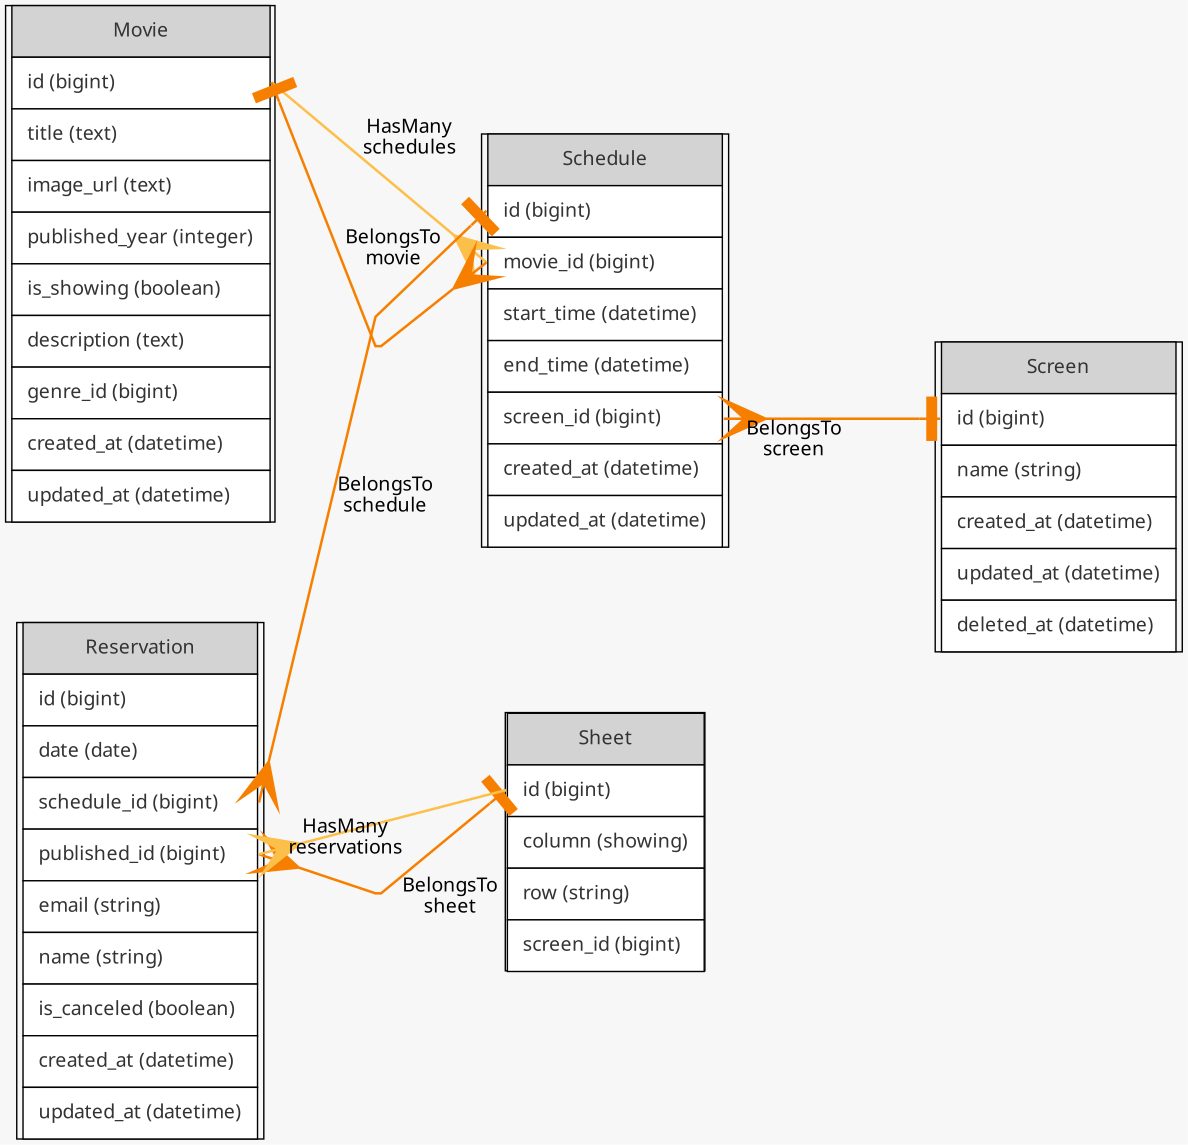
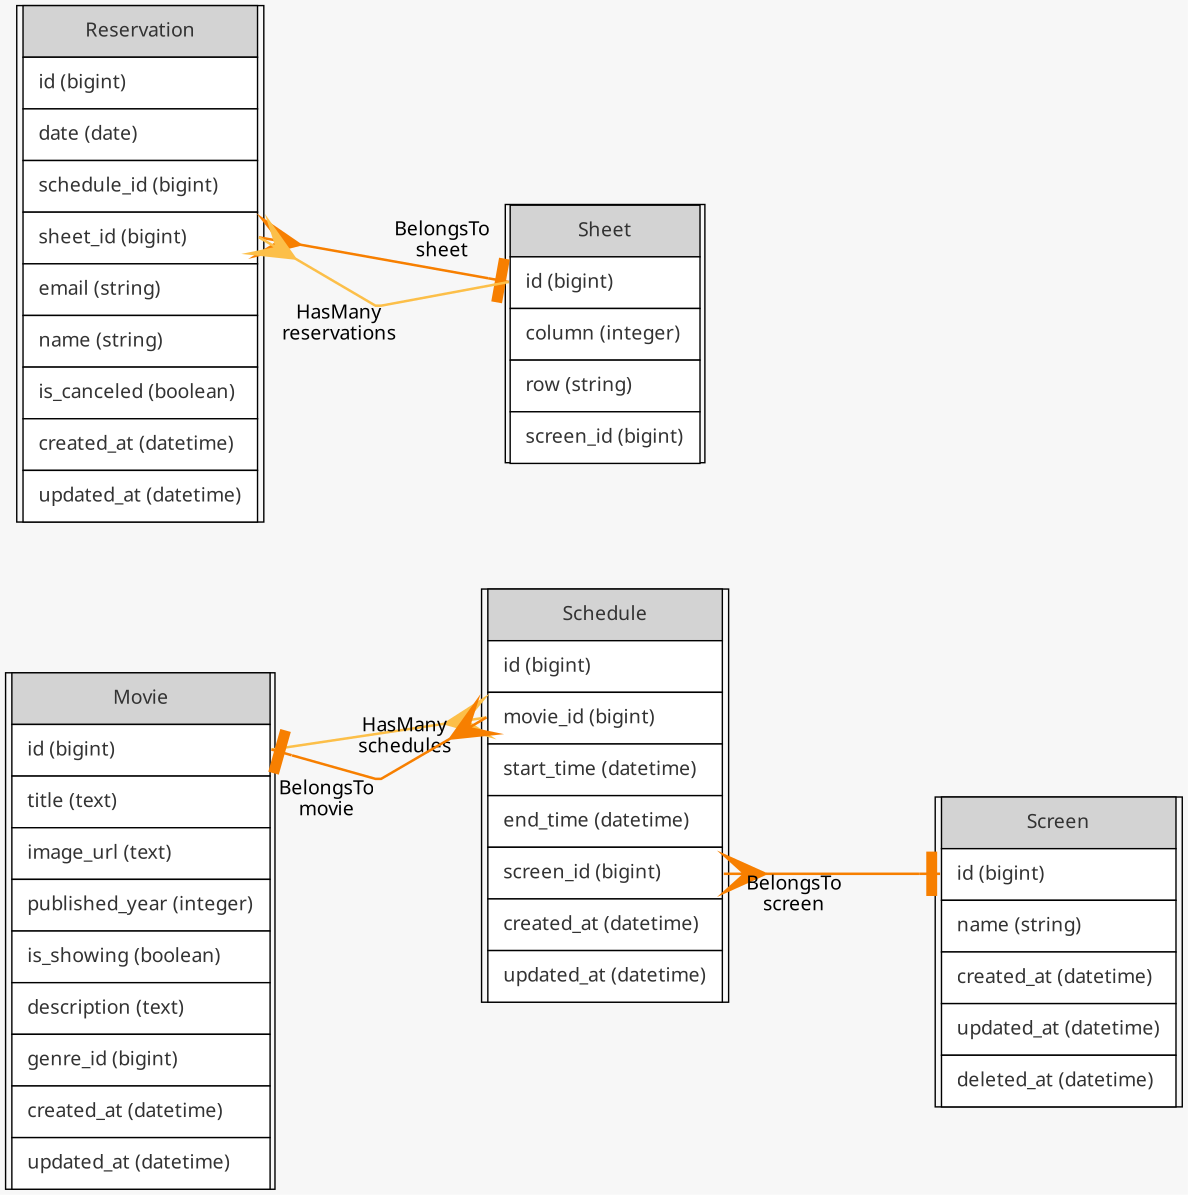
  digraph {
    bgcolor="#F7F7F7"
    concentrate=1
    fontname="Helvetica Neue"
    fontsize=12
    labelloc=t
    nodesep=1
    rankdir=LR
    ranksep=2
    splines=polyline
    style=filled
    node [fontname="Helvetica Neue" margin=0 shape=rectangle]
    edge [arrowhead=tee arrowsize=3 arrowtail=crow color="#F77F00" dir=both fontname="Helvetica Neue" headport=id penwidth=1.8 tailport=id]
    n1 [height=5.1389 label=<<table width="100%" height="100%" border="0" margin="0" cellborder="1" cellspacing="0" cellpadding="10"> <tr width="100%"><td width="100%" bgcolor="#d3d3d3"><font color="#333333">Movie</font></td></tr> <tr width="100%"><td port="id" align="left" width="100%"  bgcolor="#ffffff"><font color="#333333" >id (bigint)</font></td></tr> <tr width="100%"><td port="title" align="left" width="100%"  bgcolor="#ffffff"><font color="#333333" >title (text)</font></td></tr> <tr width="100%"><td port="image_url" align="left" width="100%"  bgcolor="#ffffff"><font color="#333333" >image_url (text)</font></td></tr> <tr width="100%"><td port="published_year" align="left" width="100%"  bgcolor="#ffffff"><font color="#333333" >published_year (integer)</font></td></tr> <tr width="100%"><td port="is_showing" align="left" width="100%"  bgcolor="#ffffff"><font color="#333333" >is_showing (boolean)</font></td></tr> <tr width="100%"><td port="description" align="left" width="100%"  bgcolor="#ffffff"><font color="#333333" >description (text)</font></td></tr> <tr width="100%"><td port="genre_id" align="left" width="100%"  bgcolor="#ffffff"><font color="#333333" >genre_id (bigint)</font></td></tr> <tr width="100%"><td port="created_at" align="left" width="100%"  bgcolor="#ffffff"><font color="#333333" >created_at (datetime)</font></td></tr> <tr width="100%"><td port="updated_at" align="left" width="100%"  bgcolor="#ffffff"><font color="#333333" >updated_at (datetime)</font></td></tr> </table>> width=2.6806]
    n2 [height=4.1111 label=<<table width="100%" height="100%" border="0" margin="0" cellborder="1" cellspacing="0" cellpadding="10"> <tr width="100%"><td width="100%" bgcolor="#d3d3d3"><font color="#333333">Schedule</font></td></tr> <tr width="100%"><td port="id" align="left" width="100%"  bgcolor="#ffffff"><font color="#333333" >id (bigint)</font></td></tr> <tr width="100%"><td port="movie_id" align="left" width="100%"  bgcolor="#ffffff"><font color="#333333" >movie_id (bigint)</font></td></tr> <tr width="100%"><td port="start_time" align="left" width="100%"  bgcolor="#ffffff"><font color="#333333" >start_time (datetime)</font></td></tr> <tr width="100%"><td port="end_time" align="left" width="100%"  bgcolor="#ffffff"><font color="#333333" >end_time (datetime)</font></td></tr> <tr width="100%"><td port="screen_id" align="left" width="100%"  bgcolor="#ffffff"><font color="#333333" >screen_id (bigint)</font></td></tr> <tr width="100%"><td port="created_at" align="left" width="100%"  bgcolor="#ffffff"><font color="#333333" >created_at (datetime)</font></td></tr> <tr width="100%"><td port="updated_at" align="left" width="100%"  bgcolor="#ffffff"><font color="#333333" >updated_at (datetime)</font></td></tr> </table>> width=2.4583]
    n3 [height=3.0833 label=<<table width="100%" height="100%" border="0" margin="0" cellborder="1" cellspacing="0" cellpadding="10"> <tr width="100%"><td width="100%" bgcolor="#d3d3d3"><font color="#333333">Screen</font></td></tr> <tr width="100%"><td port="id" align="left" width="100%"  bgcolor="#ffffff"><font color="#333333" >id (bigint)</font></td></tr> <tr width="100%"><td port="name" align="left" width="100%"  bgcolor="#ffffff"><font color="#333333" >name (string)</font></td></tr> <tr width="100%"><td port="created_at" align="left" width="100%"  bgcolor="#ffffff"><font color="#333333" >created_at (datetime)</font></td></tr> <tr width="100%"><td port="updated_at" align="left" width="100%"  bgcolor="#ffffff"><font color="#333333" >updated_at (datetime)</font></td></tr> <tr width="100%"><td port="deleted_at" align="left" width="100%"  bgcolor="#ffffff"><font color="#333333" >deleted_at (datetime)</font></td></tr> </table>> width=2.4583]
-   n4 [height=5.1389 label=<<table width="100%" height="100%" border="0" margin="0" cellborder="1" cellspacing="0" cellpadding="10"> <tr width="100%"><td width="100%" bgcolor="#d3d3d3"><font color="#333333">Reservation</font></td></tr> <tr width="100%"><td port="id" align="left" width="100%"  bgcolor="#ffffff"><font color="#333333" >id (bigint)</font></td></tr> <tr width="100%"><td port="date" align="left" width="100%"  bgcolor="#ffffff"><font color="#333333" >date (date)</font></td></tr> <tr width="100%"><td port="schedule_id" align="left" width="100%"  bgcolor="#ffffff"><font color="#333333" >schedule_id (bigint)</font></td></tr> <tr width="100%"><td port="sheet_id" align="left" width="100%"  bgcolor="#ffffff"><font color="#333333" >published_id (bigint)</font></td></tr> <tr width="100%"><td port="email" align="left" width="100%"  bgcolor="#ffffff"><font color="#333333" >email (string)</font></td></tr> <tr width="100%"><td port="name" align="left" width="100%"  bgcolor="#ffffff"><font color="#333333" >name (string)</font></td></tr> <tr width="100%"><td port="is_canceled" align="left" width="100%"  bgcolor="#ffffff"><font color="#333333" >is_canceled (boolean)</font></td></tr> <tr width="100%"><td port="created_at" align="left" width="100%"  bgcolor="#ffffff"><font color="#333333" >created_at (datetime)</font></td></tr> <tr width="100%"><td port="updated_at" align="left" width="100%"  bgcolor="#ffffff"><font color="#333333" >updated_at (datetime)</font></td></tr> </table>> width=2.4583]
-   n5 [height=2.5694 label=<<table width="100%" height="100%" border="0" margin="0" cellborder="1" cellspacing="0" cellpadding="10"> <tr width="100%"><td width="100%" bgcolor="#d3d3d3"><font color="#333333">Sheet</font></td></tr> <tr width="100%"><td port="id" align="left" width="100%"  bgcolor="#ffffff"><font color="#333333" >id (bigint)</font></td></tr> <tr width="100%"><td port="column" align="left" width="100%"  bgcolor="#ffffff"><font color="#333333" >column (showing)</font></td></tr> <tr width="100%"><td port="row" align="left" width="100%"  bgcolor="#ffffff"><font color="#333333" >row (string)</font></td></tr> <tr width="100%"><td port="screen_id" align="left" width="100%"  bgcolor="#ffffff"><font color="#333333" >screen_id (bigint)</font></td></tr> </table>> width=1.9861]
+   n4 [height=5.1389 label=<<table width="100%" height="100%" border="0" margin="0" cellborder="1" cellspacing="0" cellpadding="10"> <tr width="100%"><td width="100%" bgcolor="#d3d3d3"><font color="#333333">Reservation</font></td></tr> <tr width="100%"><td port="id" align="left" width="100%"  bgcolor="#ffffff"><font color="#333333" >id (bigint)</font></td></tr> <tr width="100%"><td port="date" align="left" width="100%"  bgcolor="#ffffff"><font color="#333333" >date (date)</font></td></tr> <tr width="100%"><td port="schedule_id" align="left" width="100%"  bgcolor="#ffffff"><font color="#333333" >schedule_id (bigint)</font></td></tr> <tr width="100%"><td port="sheet_id" align="left" width="100%"  bgcolor="#ffffff"><font color="#333333" >sheet_id (bigint)</font></td></tr> <tr width="100%"><td port="email" align="left" width="100%"  bgcolor="#ffffff"><font color="#333333" >email (string)</font></td></tr> <tr width="100%"><td port="name" align="left" width="100%"  bgcolor="#ffffff"><font color="#333333" >name (string)</font></td></tr> <tr width="100%"><td port="is_canceled" align="left" width="100%"  bgcolor="#ffffff"><font color="#333333" >is_canceled (boolean)</font></td></tr> <tr width="100%"><td port="created_at" align="left" width="100%"  bgcolor="#ffffff"><font color="#333333" >created_at (datetime)</font></td></tr> <tr width="100%"><td port="updated_at" align="left" width="100%"  bgcolor="#ffffff"><font color="#333333" >updated_at (datetime)</font></td></tr> </table>> width=2.4583]
+   n5 [height=2.5694 label=<<table width="100%" height="100%" border="0" margin="0" cellborder="1" cellspacing="0" cellpadding="10"> <tr width="100%"><td width="100%" bgcolor="#d3d3d3"><font color="#333333">Sheet</font></td></tr> <tr width="100%"><td port="id" align="left" width="100%"  bgcolor="#ffffff"><font color="#333333" >id (bigint)</font></td></tr> <tr width="100%"><td port="column" align="left" width="100%"  bgcolor="#ffffff"><font color="#333333" >column (integer)</font></td></tr> <tr width="100%"><td port="row" align="left" width="100%"  bgcolor="#ffffff"><font color="#333333" >row (string)</font></td></tr> <tr width="100%"><td port="screen_id" align="left" width="100%"  bgcolor="#ffffff"><font color="#333333" >screen_id (bigint)</font></td></tr> </table>> width=1.9861]
    n1 -> n2 [arrowhead=crow arrowtail=none color="#FCBF49" headport=movie_id label=" " xlabel="HasMany\nschedules"]
    n2 -> n1 [label=" " tailport=movie_id xlabel="BelongsTo\nmovie"]
    n2 -> n3 [label=" " tailport=screen_id xlabel="BelongsTo\nscreen"]
-   n4 -> n2 [label=" " tailport=schedule_id xlabel="BelongsTo\nschedule"]
    n4 -> n5 [label=" " tailport=sheet_id xlabel="BelongsTo\nsheet"]
    n5 -> n4 [arrowhead=crow arrowtail=none color="#FCBF49" headport=sheet_id label=" " xlabel="HasMany\nreservations"]
  }
